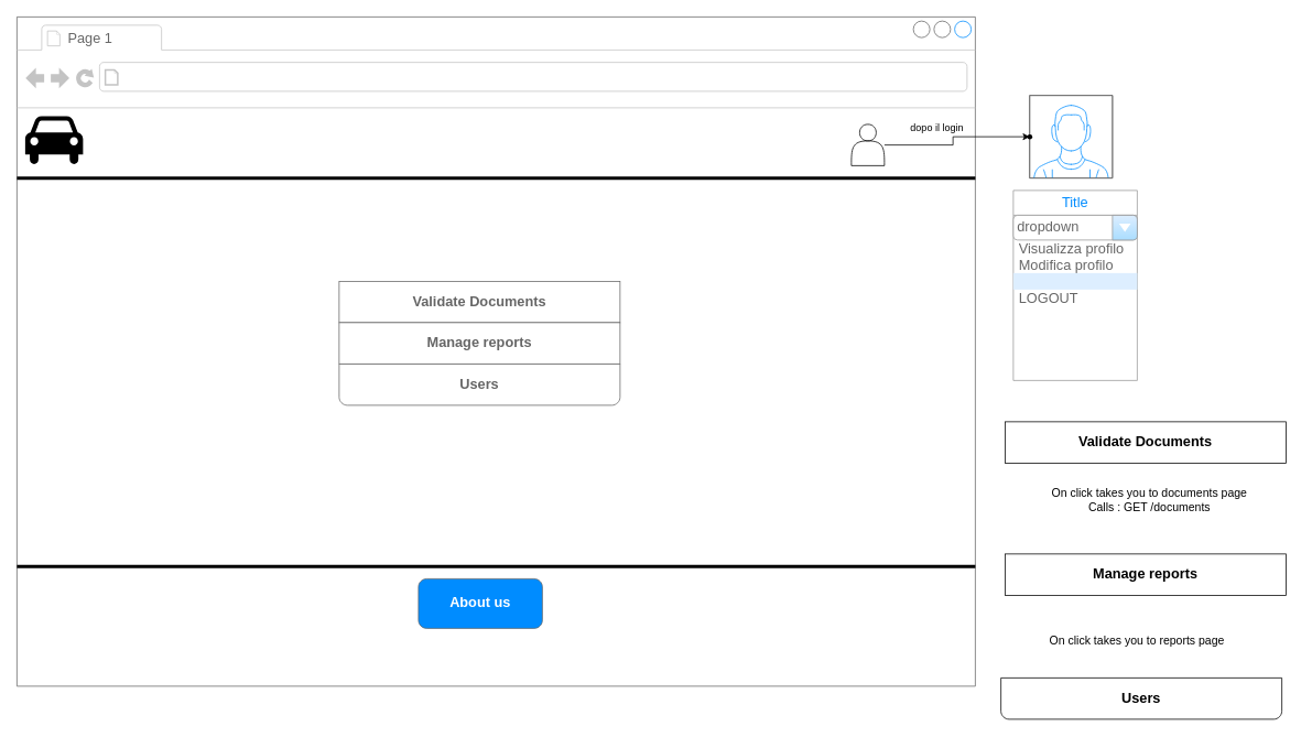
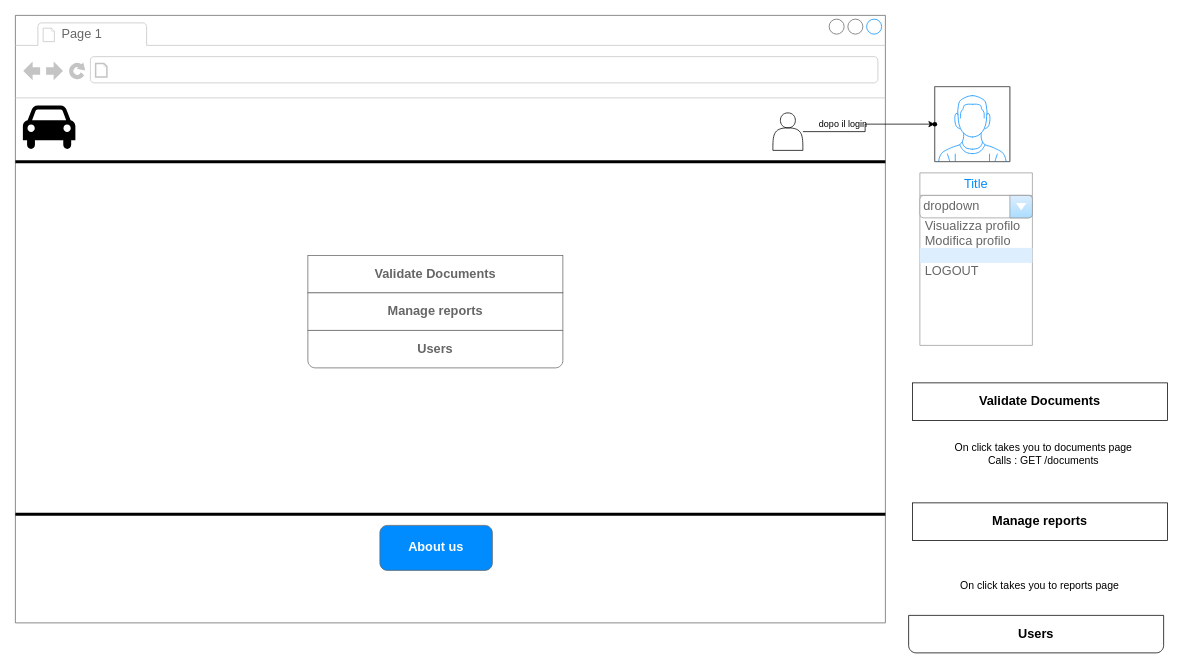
  <mxCell id="0" />
  <mxCell id="1" parent="0" />
  <mxCell id="2" value="" style="strokeWidth=1;shadow=0;dashed=0;align=center;html=1;shape=mxgraph.mockup.containers.browserWindow;rSize=0;strokeColor=#666666;strokeColor2=#008cff;strokeColor3=#c4c4c4;mainText=,;recursiveResize=0;" parent="1" vertex="1"><mxGeometry x="20" width="1160" height="810" as="geometry" y="20" /></mxCell>
- <mxCell id="3" value="Page 1" style="strokeWidth=1;shadow=0;dashed=0;align=center;html=1;shape=mxgraph.mockup.containers.anchor;fontSize=17;fontColor=#666666;align=left;whiteSpace=wrap;" parent="2" vertex="1"><mxGeometry x="60" y="12" width="180" height="30" as="geometry" /></mxCell>
+ <mxCell id="3" value="Page 1" style="strokeWidth=1;shadow=0;dashed=0;align=center;html=1;shape=mxgraph.mockup.containers.anchor;fontSize=17;fontColor=#666666;align=left;whiteSpace=wrap;" parent="2" vertex="1"><mxGeometry x="60" y="12" width="110" height="26" as="geometry" /></mxCell>
  <mxCell id="4" value="" style="shape=actor;whiteSpace=wrap;html=1;" parent="2" vertex="1"><mxGeometry x="1010" y="130" width="40" height="50" as="geometry" /></mxCell>
- <mxCell id="5" value="dopo il login&amp;nbsp;" style="text;html=1;align=center;verticalAlign=middle;resizable=0;points=[];autosize=1;strokeColor=none;fillColor=none;" parent="2" vertex="1"><mxGeometry x="1070" y="120" width="90" height="30" as="geometry" /></mxCell>
+ <mxCell id="5" value="dopo il login&amp;nbsp;" style="text;html=1;align=center;verticalAlign=middle;resizable=0;points=[];autosize=1;strokeColor=none;fillColor=none;" parent="2" vertex="1"><mxGeometry x="1060" y="130" width="90" height="30" as="geometry" /></mxCell>
  <mxCell id="6" value="" style="line;strokeWidth=4;html=1;perimeter=backbonePerimeter;points=[];outlineConnect=0;" parent="2" vertex="1"><mxGeometry y="190" width="1160" height="10" as="geometry" /></mxCell>
  <mxCell id="7" value="" style="shape=mxgraph.signs.transportation.car_4;html=1;pointerEvents=1;fillColor=#000000;strokeColor=none;verticalLabelPosition=bottom;verticalAlign=top;align=center;" parent="2" vertex="1"><mxGeometry x="10" y="120" width="70" height="60" as="geometry" /></mxCell>
  <mxCell id="8" value="" style="line;strokeWidth=4;html=1;perimeter=backbonePerimeter;points=[];outlineConnect=0;" parent="2" vertex="1"><mxGeometry y="660" width="1160" height="10" as="geometry" /></mxCell>
  <mxCell id="9" value="About us" style="strokeWidth=1;shadow=0;dashed=0;align=center;html=1;shape=mxgraph.mockup.buttons.button;strokeColor=#666666;fontColor=#ffffff;mainText=;buttonStyle=round;fontSize=17;fontStyle=1;fillColor=#008cff;whiteSpace=wrap;" parent="2" vertex="1"><mxGeometry x="486" y="680" width="150" height="60" as="geometry" /></mxCell>
  <mxCell id="10" value="" style="swimlane;shape=mxgraph.bootstrap.anchor;strokeColor=#666666;fillColor=#ffffff;fontColor=#666666;fontStyle=0;childLayout=stackLayout;horizontal=1;startSize=0;horizontalStack=0;resizeParent=1;resizeParentMax=0;resizeLast=0;collapsible=0;marginBottom=0;whiteSpace=wrap;html=1;" vertex="1" parent="2"><mxGeometry x="390" y="320" width="340" height="150" as="geometry" /></mxCell>
  <mxCell id="11" value="Validate Documents" style="text;strokeColor=inherit;align=center;verticalAlign=middle;spacingLeft=10;spacingRight=10;overflow=hidden;points=[[0,0.5],[1,0.5]];portConstraint=eastwest;rotatable=0;whiteSpace=wrap;html=1;rSize=5;fillColor=inherit;fontColor=inherit;fontSize=17;fontStyle=1;" vertex="1" parent="10"><mxGeometry width="340" height="50" as="geometry" /></mxCell>
  <mxCell id="12" value="Manage reports" style="text;strokeColor=inherit;align=center;verticalAlign=middle;spacingLeft=10;spacingRight=10;overflow=hidden;points=[[0,0.5],[1,0.5]];portConstraint=eastwest;rotatable=0;whiteSpace=wrap;html=1;rSize=5;fillColor=inherit;fontColor=inherit;fontSize=17;fontStyle=1;" vertex="1" parent="10"><mxGeometry y="50" width="340" height="50" as="geometry" /></mxCell>
  <mxCell id="13" value="Users" style="text;strokeColor=inherit;align=center;verticalAlign=middle;spacingLeft=10;spacingRight=10;overflow=hidden;points=[[0,0.5],[1,0.5]];portConstraint=eastwest;rotatable=0;whiteSpace=wrap;html=1;shape=mxgraph.mockup.bottomButton;rSize=10;fillColor=inherit;fontColor=inherit;fontSize=17;fontStyle=1;" vertex="1" parent="10"><mxGeometry y="100" width="340" height="50" as="geometry" /></mxCell>
  <mxCell id="14" value="" style="verticalLabelPosition=bottom;shadow=0;dashed=0;align=center;html=1;verticalAlign=top;strokeWidth=1;shape=mxgraph.mockup.containers.userMale;strokeColor=#666666;strokeColor2=#008cff;" parent="1" vertex="1"><mxGeometry x="1246" y="115" width="100" height="100" as="geometry" /></mxCell>
  <mxCell id="15" value="" style="shape=waypoint;sketch=0;size=6;pointerEvents=1;points=[];fillColor=default;resizable=0;rotatable=0;perimeter=centerPerimeter;snapToPoint=1;" parent="1" vertex="1"><mxGeometry x="1236" y="155" width="20" height="20" as="geometry" /></mxCell>
  <mxCell id="16" value="" style="edgeStyle=orthogonalEdgeStyle;rounded=0;orthogonalLoop=1;jettySize=auto;html=1;" parent="1" source="4" target="15" edge="1"><mxGeometry relative="1" as="geometry" /></mxCell>
  <mxCell id="17" value="Title" style="swimlane;strokeColor=#999999;swimlaneFillColor=#FFFFFF;fillColor=#ffffff;fontColor=#008CFF;fontStyle=0;childLayout=stackLayout;horizontal=1;startSize=30;horizontalStack=0;resizeParent=1;resizeParentMax=0;resizeLast=0;collapsible=0;marginBottom=0;whiteSpace=wrap;html=1;fontSize=17;" parent="1" vertex="1"><mxGeometry x="1226" y="230" width="150" height="230" as="geometry" /></mxCell>
  <mxCell id="18" value="dropdown" style="strokeWidth=1;shadow=0;dashed=0;align=center;html=1;shape=mxgraph.mockup.forms.comboBox;strokeColor=#999999;fillColor=#ddeeff;align=left;fillColor2=#aaddff;mainText=;fontColor=#666666;fontSize=17;spacingLeft=3;" parent="17" vertex="1"><mxGeometry y="30" width="150" height="30" as="geometry" /></mxCell>
  <mxCell id="19" value="Visualizza profilo" style="text;spacing=0;strokeColor=none;align=left;verticalAlign=middle;spacingLeft=7;spacingRight=10;overflow=hidden;points=[[0,0.5],[1,0.5]];portConstraint=eastwest;rotatable=0;whiteSpace=wrap;html=1;fillColor=none;fontColor=#666666;fontSize=17;" parent="17" vertex="1"><mxGeometry y="60" width="150" height="20" as="geometry" /></mxCell>
  <mxCell id="20" value="Modifica profilo" style="text;spacing=0;strokeColor=none;align=left;verticalAlign=middle;spacingLeft=7;spacingRight=10;overflow=hidden;points=[[0,0.5],[1,0.5]];portConstraint=eastwest;rotatable=0;whiteSpace=wrap;html=1;rSize=5;fillColor=none;fontColor=#666666;fontSize=17;" parent="17" vertex="1"><mxGeometry y="80" width="150" height="20" as="geometry" /></mxCell>
  <mxCell id="21" value="" style="text;spacing=0;strokeColor=none;align=left;verticalAlign=middle;spacingLeft=7;spacingRight=10;overflow=hidden;points=[[0,0.5],[1,0.5]];portConstraint=eastwest;rotatable=0;whiteSpace=wrap;html=1;rSize=5;fillColor=#DDEEFF;fontColor=#666666;fontSize=17;" parent="17" vertex="1"><mxGeometry y="100" width="150" height="20" as="geometry" /></mxCell>
  <mxCell id="22" value="LOGOUT" style="text;spacing=0;strokeColor=none;align=left;verticalAlign=middle;spacingLeft=7;spacingRight=10;overflow=hidden;points=[[0,0.5],[1,0.5]];portConstraint=eastwest;rotatable=0;whiteSpace=wrap;html=1;fillColor=none;fontColor=#666666;fontSize=17;" parent="17" vertex="1"><mxGeometry y="120" width="150" height="20" as="geometry" /></mxCell>
  <mxCell id="23" value="" style="text;spacing=0;strokeColor=none;align=left;verticalAlign=middle;spacingLeft=7;spacingRight=10;overflow=hidden;points=[[0,0.5],[1,0.5]];portConstraint=eastwest;rotatable=0;whiteSpace=wrap;html=1;fillColor=none;fontColor=#666666;fontSize=17;" parent="17" vertex="1"><mxGeometry y="140" width="150" height="90" as="geometry" /></mxCell>
  <mxCell id="24" value="Validate Documents" style="text;strokeColor=inherit;align=center;verticalAlign=middle;spacingLeft=10;spacingRight=10;overflow=hidden;points=[[0,0.5],[1,0.5]];portConstraint=eastwest;rotatable=0;whiteSpace=wrap;html=1;rSize=5;fillColor=inherit;fontColor=inherit;fontSize=17;fontStyle=1;" vertex="1" parent="1"><mxGeometry x="1216" y="510" width="340" height="50" as="geometry" /></mxCell>
  <mxCell id="25" value="&lt;font style=&quot;font-size: 14px;&quot;&gt;On click takes you to documents page&lt;br&gt;Calls : GET /documents&lt;/font&gt;" style="text;html=1;align=center;verticalAlign=middle;whiteSpace=wrap;rounded=0;" vertex="1" parent="1"><mxGeometry x="1216" y="574" width="350" height="60" as="geometry" /></mxCell>
  <mxCell id="26" value="Manage reports" style="text;strokeColor=inherit;align=center;verticalAlign=middle;spacingLeft=10;spacingRight=10;overflow=hidden;points=[[0,0.5],[1,0.5]];portConstraint=eastwest;rotatable=0;whiteSpace=wrap;html=1;rSize=5;fillColor=inherit;fontColor=inherit;fontSize=17;fontStyle=1;" vertex="1" parent="1"><mxGeometry x="1216" y="670" width="340" height="50" as="geometry" /></mxCell>
- <mxCell id="27" value="&lt;font style=&quot;font-size: 14px;&quot;&gt;On click takes you to reports page&lt;br&gt;&lt;/font&gt;" style="text;html=1;align=center;verticalAlign=middle;whiteSpace=wrap;rounded=0;" vertex="1" parent="1"><mxGeometry x="1201" y="745" width="350" height="60" as="geometry" /></mxCell>
+ <mxCell id="27" value="&lt;font style=&quot;font-size: 14px;&quot;&gt;On click takes you to reports page&lt;br&gt;&lt;/font&gt;" style="text;html=1;align=center;verticalAlign=middle;whiteSpace=wrap;rounded=0;" vertex="1" parent="1"><mxGeometry x="1211" y="750" width="350" height="60" as="geometry" /></mxCell>
  <mxCell id="28" value="Users" style="text;strokeColor=inherit;align=center;verticalAlign=middle;spacingLeft=10;spacingRight=10;overflow=hidden;points=[[0,0.5],[1,0.5]];portConstraint=eastwest;rotatable=0;whiteSpace=wrap;html=1;shape=mxgraph.mockup.bottomButton;rSize=10;fillColor=inherit;fontColor=inherit;fontSize=17;fontStyle=1;" vertex="1" parent="1"><mxGeometry x="1211" y="820" width="340" height="50" as="geometry" /></mxCell>
